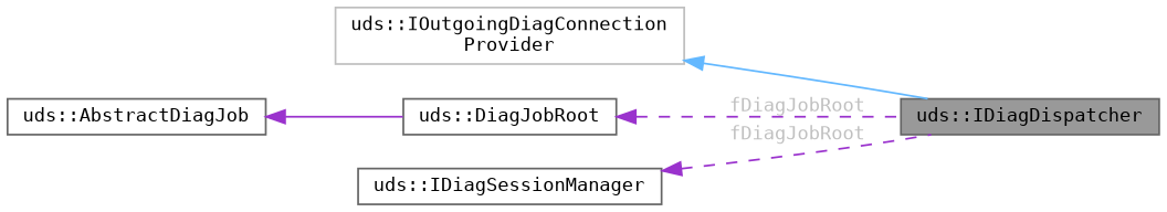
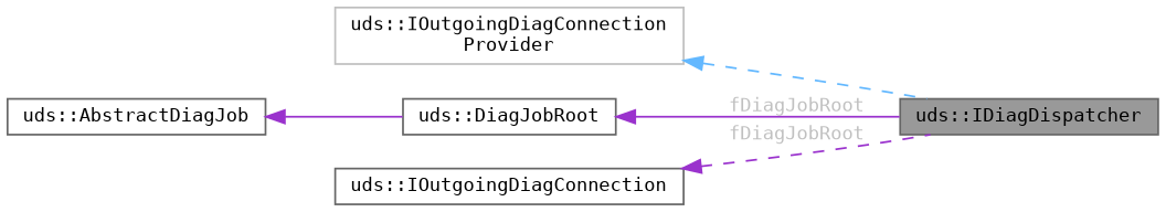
  digraph {
    fontname="DejaVu Sans Mono"
    rankdir=LR
    node [color=gray40 fillcolor=white fontname="DejaVu Sans Mono" fontsize=10 shape=box style=filled]
    edge [color=darkorchid3 dir=back fontname="DejaVu Sans Mono" fontsize=10 labelfontname=Helvetica labelfontsize=10 style=solid]
    n1 [fillcolor=grey60 fontcolor=black height=0.2 label="uds::IDiagDispatcher" width=0.4]
    n2 [color=grey75 height=0.2 label="uds::IOutgoingDiagConnection\lProvider" width=0.4]
    n3 [height=0.2 label="uds::DiagJobRoot" width=0.4]
    n4 [height=0.2 label="uds::AbstractDiagJob" width=0.4]
-   n5 [height=0.2 label="uds::IDiagSessionManager" width=0.4]
-   n2 -> n1 [color=steelblue1]
-   n3 -> n1 [fontcolor=grey label=" fDiagJobRoot" style=dashed]
+   n5 [height=0.2 label="uds::IOutgoingDiagConnection" width=0.4]
+   n2 -> n1 [color=steelblue1 style=dashed]
+   n3 -> n1 [fontcolor=grey label=" fDiagJobRoot"]
    n4 -> n3
    n5 -> n1 [fontcolor=grey label=" fDiagJobRoot" style=dashed]
  }
